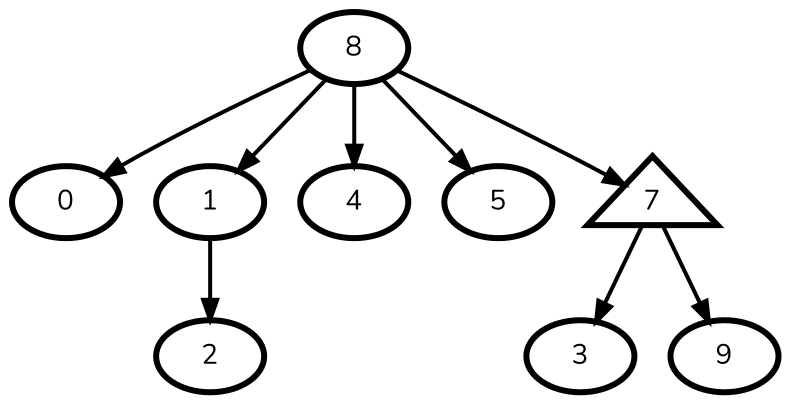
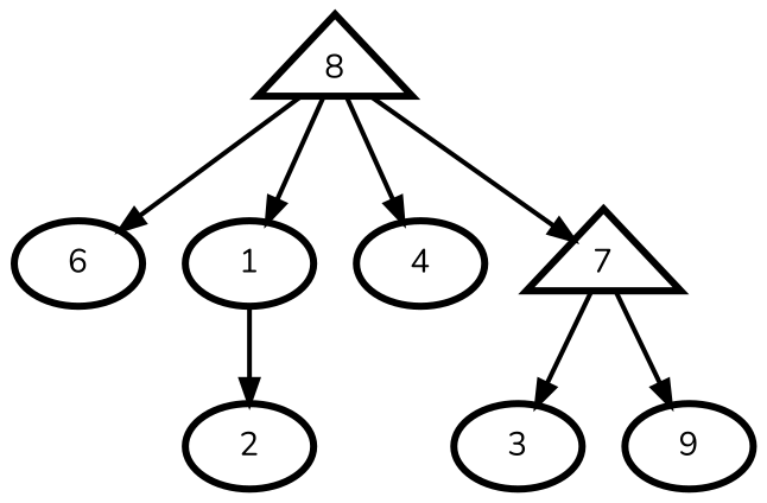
  digraph {
    fontname=Nunito
    node [fontname=Nunito penwidth=3]
    edge [fontname=Nunito penwidth=2]
-   n1 [label=0]
+   n1 [label=6]
    n2 [label=1]
    n3 [label=2]
    n4 [label=3]
    n5 [label=4]
-   n6 [label=5]
    n7 [label=9]
    n8 [label=7 shape=triangle]
-   n9 [label=8 shape=ellipse]
+   n9 [label=8 shape=triangle]
    n2 -> n3
    n8 -> n4
    n8 -> n7
    n9 -> n1
    n9 -> n2
    n9 -> n5
-   n9 -> n6
    n9 -> n8
  }
